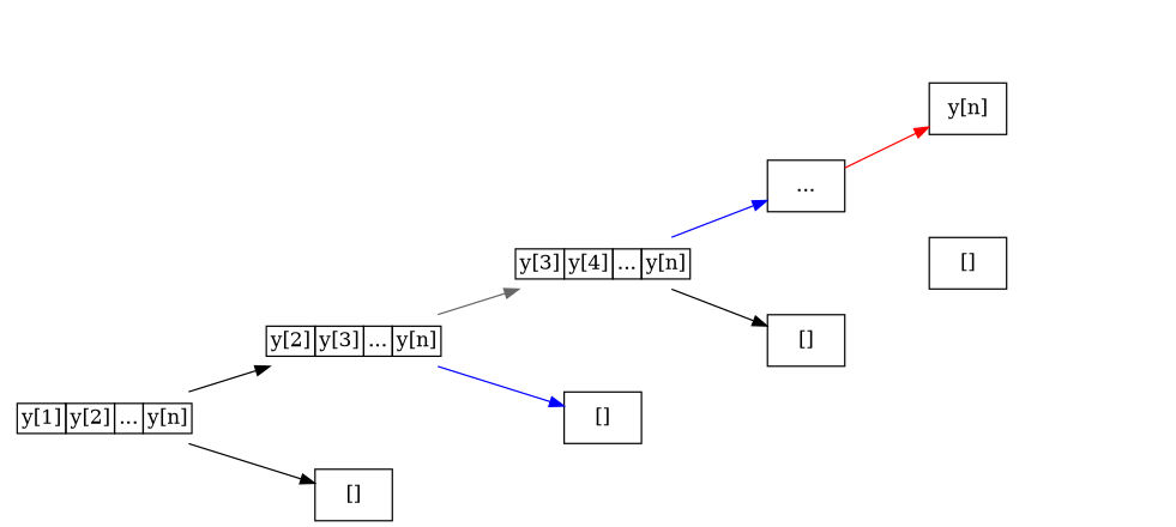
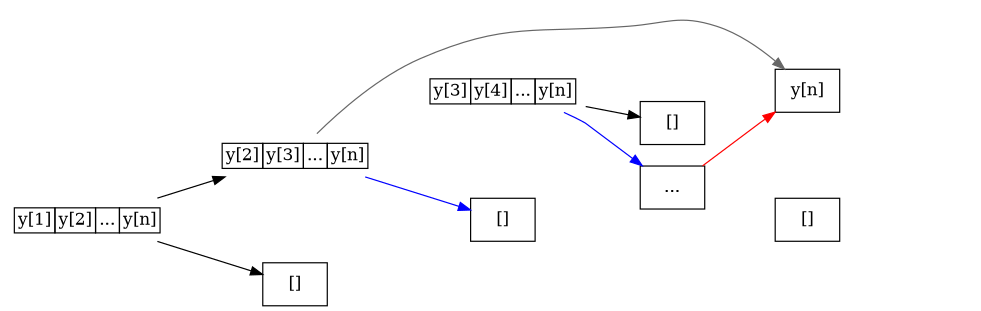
  digraph {
    rankdir=LR
    node [shape=box]
    edge [style=invis]
    nila1l [style=invis]
    nila1m [style=invis]
    nila1r [style=invis]
    n4 [fillcolor=white fontcolor=black label="y[n]" style=filled]
    niladotm [style=invis]
    n6 [label="[]"]
    n7 [fillcolor=white fontcolor=black label="..." style=filled]
    nilan2m [style=invis]
    n9 [label="[]"]
    n10 [label=<<table BORDER="0" CELLBORDER="1" CELLSPACING="0">        <tr><td>y[3]</td><td>y[4]</td><td>...</td><td>y[n]</td></tr></table>> shape=plaintext]
    nilan1m [style=invis]
    n12 [label="[]"]
    n13 [label=<<table BORDER="0" CELLBORDER="1" CELLSPACING="0">        <tr><td>y[2]</td><td>y[3]</td><td>...</td><td>y[n]</td></tr></table>> shape=plaintext]
    nilanm [style=invis]
    n15 [label="[]"]
    n16 [label=<<table BORDER="0" CELLBORDER="1" CELLSPACING="0">        <tr><td>y[1]</td><td>y[2]</td><td>...</td><td>y[n]</td></tr></table>> shape=plaintext]
    subgraph sub_1 {
      rank=same
      nila1l
      nila1m
      nila1r
    }
    subgraph sub_2 {
      rank=same
      n4
      niladotm
      n6
    }
    subgraph sub_3 {
      rank=same
      n7
      nilan2m
      n9
    }
    subgraph sub_4 {
      rank=same
      n10
      nilan1m
      n12
    }
    subgraph sub_5 {
      rank=same
      n13
      nilanm
      n15
    }
    nila1l -> nila1m
    nila1m -> nila1r
    n4 -> nila1l
    n4 -> nila1m
    n4 -> nila1r
    n4 -> niladotm
    niladotm -> n6
    n7 -> n4 [color=red style=""]
    n7 -> niladotm
    n7 -> n6
    n7 -> nilan2m
    nilan2m -> n9
    n10 -> n7 [color=blue style=""]
    n10 -> nilan2m
    n10 -> n9 [color=black style=""]
    n10 -> nilan1m
    nilan1m -> n12
-   n13 -> n10 [color=gray40 style=""]
+   n13 -> n4 [color=gray40 style=""]
    n13 -> nilan1m
    n13 -> n12 [color=blue style=""]
    n13 -> nilanm
    nilanm -> n15
    n16 -> n13 [color=black style=""]
    n16 -> nilanm
    n16 -> n15 [color=black style=""]
  }
